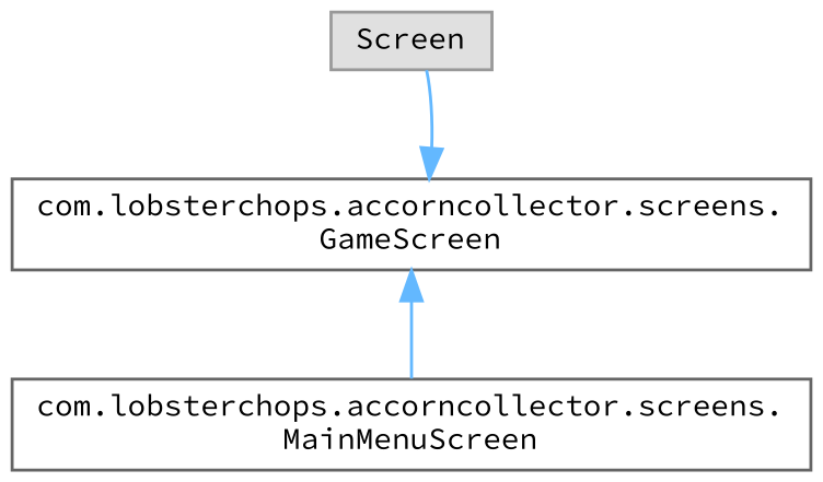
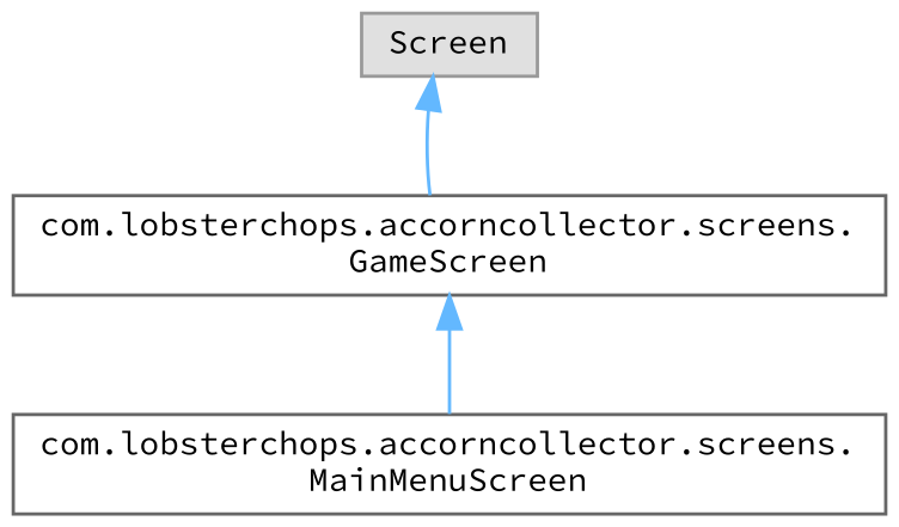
  digraph {
    fontname="Source Code Pro"
    rankdir=TB
    node [color=grey40 fillcolor=white fontname="Source Code Pro" fontsize=10 shape=box style=filled]
    edge [color=steelblue1 dir=back fontname="Source Code Pro" fontsize=10 labelfontname=Helvetica labelfontsize=10 style=solid]
    n1 [color=grey60 fillcolor="#E0E0E0" height=0.2 label=Screen width=0.4]
    n2 [height=0.2 label="com.lobsterchops.accorncollector.screens.\lGameScreen" width=0.4]
    n3 [height=0.2 label="com.lobsterchops.accorncollector.screens.\lMainMenuScreen" width=0.4]
-   n2 -> n1
+   n1 -> n2
    n2 -> n3
  }
